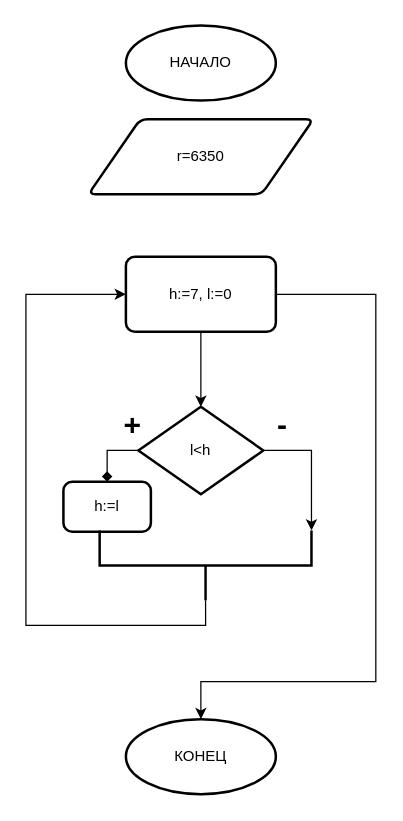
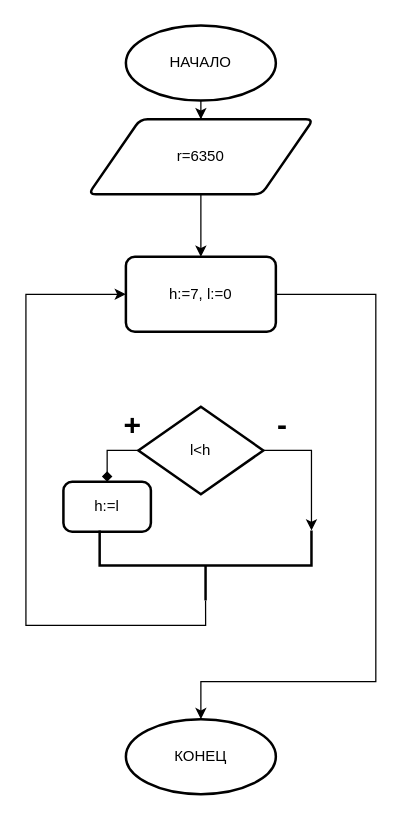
  <mxCell id="0" />
  <mxCell id="1" parent="0" />
+ <mxCell id="2" value="" style="edgeStyle=orthogonalEdgeStyle;rounded=0;orthogonalLoop=1;jettySize=auto;html=1;" edge="1" parent="1" source="3" target="5"><mxGeometry relative="1" as="geometry" /></mxCell>
  <mxCell id="3" value="НАЧАЛО" style="strokeWidth=2;html=1;shape=mxgraph.flowchart.start_1;whiteSpace=wrap;" vertex="1" parent="1"><mxGeometry x="100" y="20" width="120" height="60" as="geometry" /></mxCell>
+ <mxCell id="4" value="" style="edgeStyle=orthogonalEdgeStyle;rounded=0;orthogonalLoop=1;jettySize=auto;html=1;" edge="1" parent="1" source="5" target="8"><mxGeometry relative="1" as="geometry" /></mxCell>
  <mxCell id="5" value="r=6350" style="shape=parallelogram;html=1;strokeWidth=2;perimeter=parallelogramPerimeter;whiteSpace=wrap;rounded=1;arcSize=12;size=0.23;" vertex="1" parent="1"><mxGeometry x="70" y="95" width="180" height="60" as="geometry" /></mxCell>
- <mxCell id="6" style="edgeStyle=orthogonalEdgeStyle;rounded=0;orthogonalLoop=1;jettySize=auto;html=1;exitX=0.5;exitY=1;exitDx=0;exitDy=0;entryX=0.5;entryY=0;entryDx=0;entryDy=0;entryPerimeter=0;" edge="1" parent="1" source="8" target="10"><mxGeometry relative="1" as="geometry" /></mxCell>
  <mxCell id="7" style="edgeStyle=orthogonalEdgeStyle;rounded=0;orthogonalLoop=1;jettySize=auto;html=1;exitX=1;exitY=0.5;exitDx=0;exitDy=0;" edge="1" parent="1" source="8"><mxGeometry relative="1" as="geometry"><mxPoint x="160" y="575" as="targetPoint" /><Array as="points"><mxPoint x="300" y="235" /><mxPoint x="300" y="545" /></Array></mxGeometry></mxCell>
  <mxCell id="8" value="h:=7, l:=0" style="whiteSpace=wrap;html=1;strokeWidth=2;rounded=1;arcSize=12;" vertex="1" parent="1"><mxGeometry x="100" y="205" width="120" height="60" as="geometry" /></mxCell>
  <mxCell id="9" style="edgeStyle=orthogonalEdgeStyle;rounded=0;orthogonalLoop=1;jettySize=auto;html=1;exitX=1;exitY=0.5;exitDx=0;exitDy=0;exitPerimeter=0;entryX=1;entryY=1;entryDx=0;entryDy=0;entryPerimeter=0;" edge="1" parent="1" source="10" target="14"><mxGeometry relative="1" as="geometry" /></mxCell>
  <mxCell id="10" value="l&amp;lt;h" style="strokeWidth=2;html=1;shape=mxgraph.flowchart.decision;whiteSpace=wrap;" vertex="1" parent="1"><mxGeometry x="110" y="325" width="100" height="70" as="geometry" /></mxCell>
  <mxCell id="11" value="h:=l" style="rounded=1;whiteSpace=wrap;html=1;absoluteArcSize=1;arcSize=14;strokeWidth=2;" vertex="1" parent="1"><mxGeometry x="50" y="385" width="70" height="40" as="geometry" /></mxCell>
  <mxCell id="12" value="" style="edgeStyle=orthogonalEdgeStyle;rounded=0;orthogonalLoop=1;jettySize=auto;html=1;exitX=0;exitY=0.5;exitDx=0;exitDy=0;exitPerimeter=0;endArrow=diamond;" edge="1" parent="1" source="10" target="11"><mxGeometry relative="1" as="geometry"><mxPoint x="160" y="455" as="targetPoint" /><mxPoint x="110" y="360" as="sourcePoint" /></mxGeometry></mxCell>
  <mxCell id="13" style="edgeStyle=orthogonalEdgeStyle;rounded=0;orthogonalLoop=1;jettySize=auto;html=1;exitX=0;exitY=0.5;exitDx=0;exitDy=0;exitPerimeter=0;entryX=0;entryY=0.5;entryDx=0;entryDy=0;" edge="1" parent="1" source="14" target="8"><mxGeometry relative="1" as="geometry"><Array as="points"><mxPoint x="164" y="500" /><mxPoint x="20" y="500" /><mxPoint x="20" y="235" /></Array></mxGeometry></mxCell>
  <mxCell id="14" value="" style="strokeWidth=2;html=1;shape=mxgraph.flowchart.annotation_2;align=left;labelPosition=right;pointerEvents=1;rotation=-90;" vertex="1" parent="1"><mxGeometry x="135.75" y="367.25" width="56" height="169.5" as="geometry" /></mxCell>
  <mxCell id="15" value="-" style="text;strokeColor=none;fillColor=none;html=1;fontSize=24;fontStyle=1;verticalAlign=middle;align=center;" vertex="1" parent="1"><mxGeometry x="210" y="325" width="30" height="30" as="geometry" /></mxCell>
  <mxCell id="16" value="+" style="text;strokeColor=none;fillColor=none;html=1;fontSize=24;fontStyle=1;verticalAlign=middle;align=center;" vertex="1" parent="1"><mxGeometry x="90" y="325" width="30" height="30" as="geometry" /></mxCell>
  <mxCell id="17" value="КОНЕЦ" style="strokeWidth=2;html=1;shape=mxgraph.flowchart.start_1;whiteSpace=wrap;" vertex="1" parent="1"><mxGeometry x="100" y="575" width="120" height="60" as="geometry" /></mxCell>
